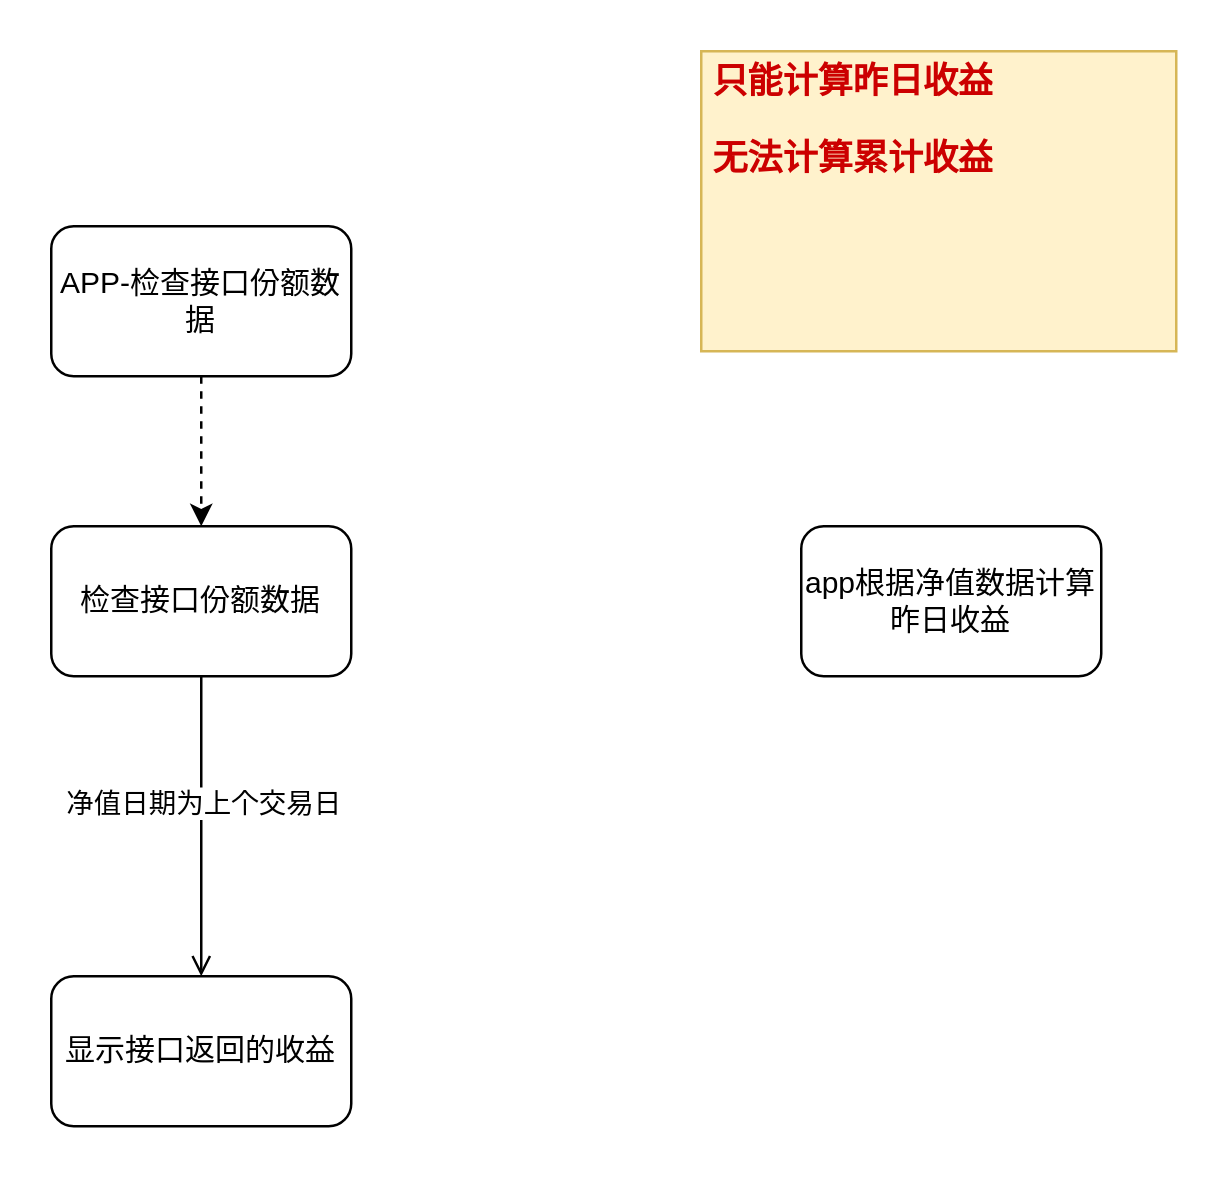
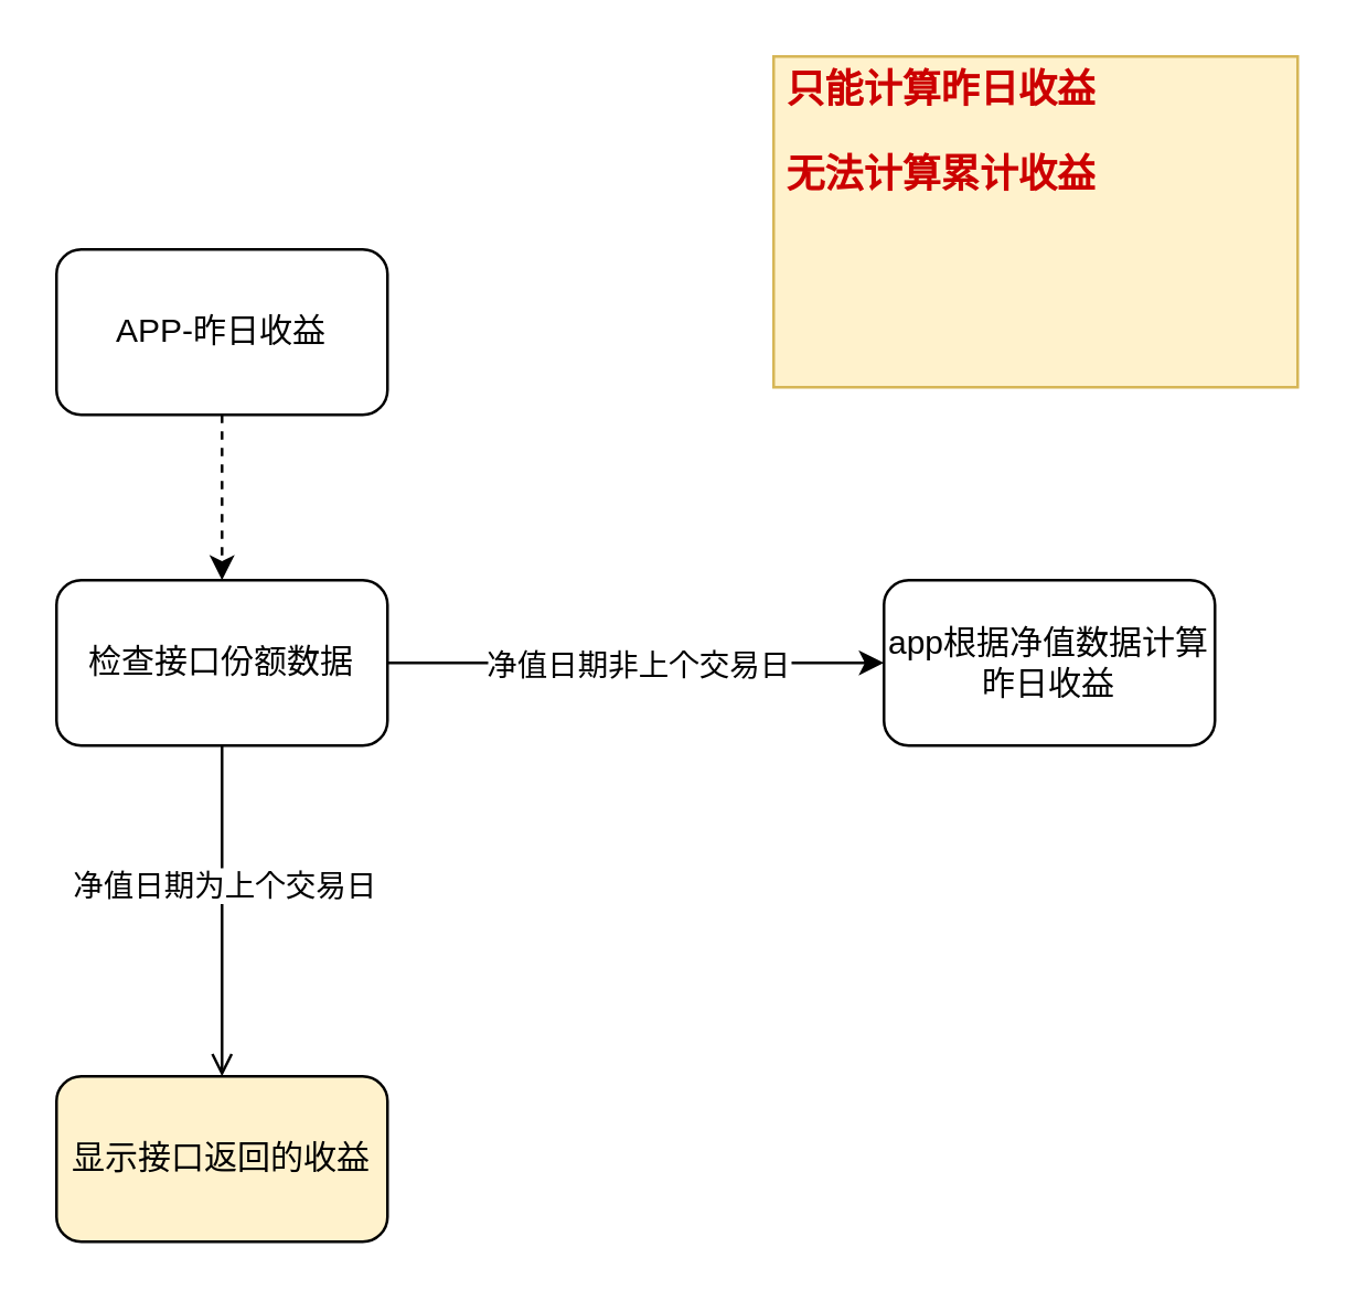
  <mxCell id="0" />
  <mxCell id="1" parent="0" />
  <mxCell id="2" style="edgeStyle=orthogonalEdgeStyle;rounded=0;orthogonalLoop=1;jettySize=auto;html=1;dashed=1;" edge="1" parent="1" source="3" target="8"><mxGeometry relative="1" as="geometry" /></mxCell>
- <mxCell id="3" value="APP-检查接口份额数据" style="rounded=1;whiteSpace=wrap;html=1;" parent="1" vertex="1"><mxGeometry x="20" y="90" width="120" height="60" as="geometry" /></mxCell>
+ <mxCell id="3" value="APP-昨日收益" style="rounded=1;whiteSpace=wrap;html=1;" parent="1" vertex="1"><mxGeometry x="20" y="90" width="120" height="60" as="geometry" /></mxCell>
  <mxCell id="4" style="edgeStyle=orthogonalEdgeStyle;rounded=0;orthogonalLoop=1;jettySize=auto;html=1;endArrow=open;" edge="1" parent="1" source="8" target="9"><mxGeometry relative="1" as="geometry" /></mxCell>
  <mxCell id="5" value="净值日期为上个交易日" style="edgeLabel;html=1;align=center;verticalAlign=middle;resizable=0;points=[];" vertex="1" connectable="0" parent="4"><mxGeometry x="-0.267" y="1" relative="1" as="geometry"><mxPoint x="-1" y="6" as="offset" /></mxGeometry></mxCell>
+ <mxCell id="6" style="edgeStyle=orthogonalEdgeStyle;rounded=0;orthogonalLoop=1;jettySize=auto;html=1;" edge="1" parent="1" source="8" target="10"><mxGeometry relative="1" as="geometry" /></mxCell>
+ <mxCell id="7" value="净值日期非上个交易日" style="edgeLabel;html=1;align=center;verticalAlign=middle;resizable=0;points=[];" vertex="1" connectable="0" parent="6"><mxGeometry x="0.323" y="-2" relative="1" as="geometry"><mxPoint x="-29" y="-2" as="offset" /></mxGeometry></mxCell>
  <mxCell id="8" value="检查接口份额数据" style="rounded=1;whiteSpace=wrap;html=1;" vertex="1" parent="1"><mxGeometry x="20" y="210" width="120" height="60" as="geometry" /></mxCell>
- <mxCell id="9" value="显示接口返回的收益" style="rounded=1;whiteSpace=wrap;html=1;" vertex="1" parent="1"><mxGeometry x="20" y="390" width="120" height="60" as="geometry" /></mxCell>
+ <mxCell id="9" value="显示接口返回的收益" style="rounded=1;whiteSpace=wrap;html=1;fillColor=#fff2cc;" vertex="1" parent="1"><mxGeometry x="20" y="390" width="120" height="60" as="geometry" /></mxCell>
  <mxCell id="10" value="app根据净值数据计算昨日收益" style="rounded=1;whiteSpace=wrap;html=1;" vertex="1" parent="1"><mxGeometry x="320" y="210" width="120" height="60" as="geometry" /></mxCell>
  <mxCell id="11" value="&lt;h3&gt;&lt;font color=&quot;#cc0000&quot;&gt;只能计算昨日收益&lt;/font&gt;&lt;/h3&gt;&lt;h3&gt;&lt;font color=&quot;#cc0000&quot;&gt;无法计算累计收益&lt;/font&gt;&lt;/h3&gt;" style="text;html=1;strokeColor=#d6b656;fillColor=#fff2cc;spacing=5;spacingTop=-20;whiteSpace=wrap;overflow=hidden;rounded=0;fontStyle=0;fontFamily=Verdana;" vertex="1" parent="1"><mxGeometry x="280" y="20" width="190" height="120" as="geometry" /></mxCell>
